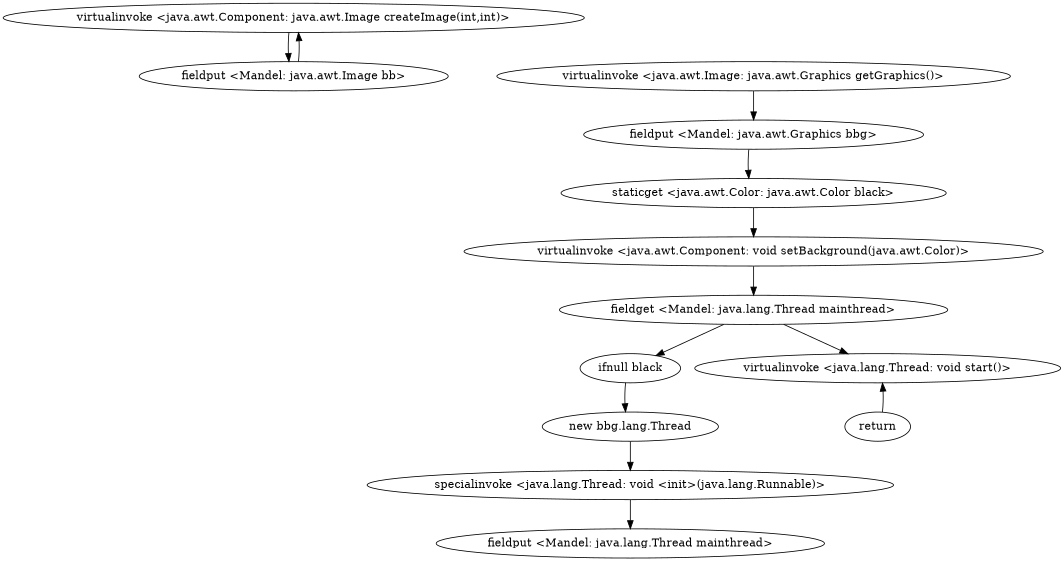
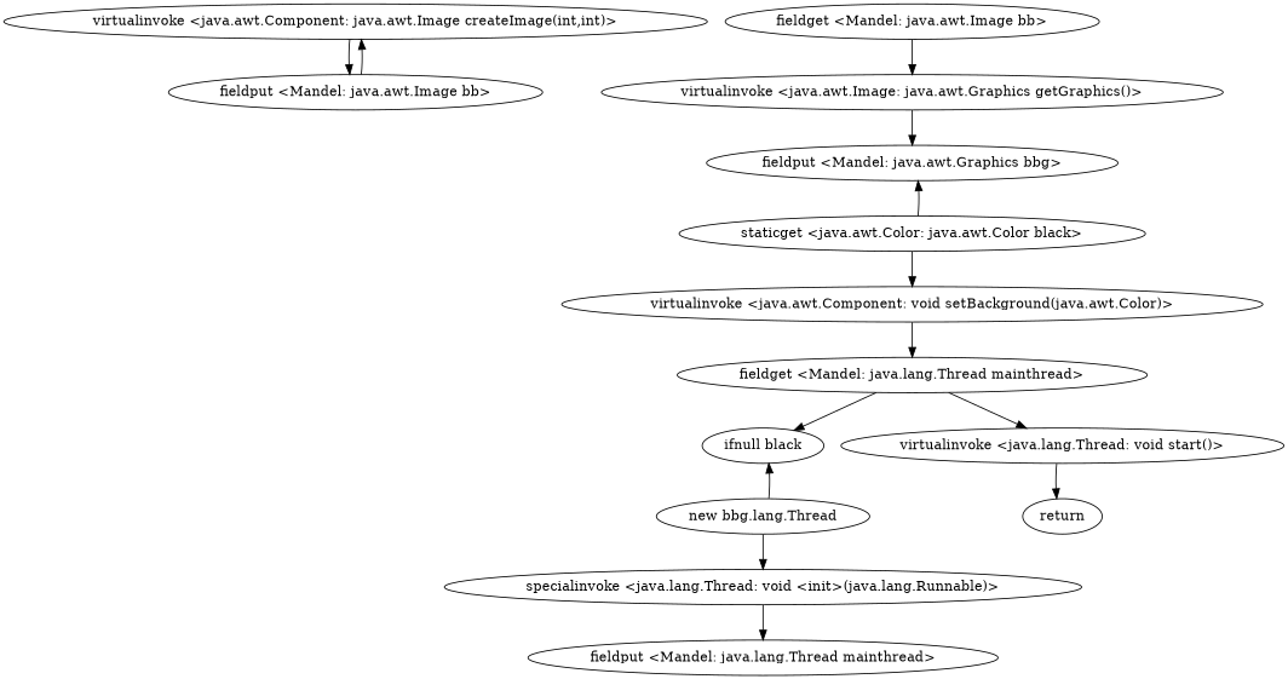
  digraph {
    "virtualinvoke <java.awt.Component: java.awt.Image createImage(int,int)>"
    "fieldput <Mandel: java.awt.Image bb>"
+   "fieldget <Mandel: java.awt.Image bb>"
    "virtualinvoke <java.awt.Image: java.awt.Graphics getGraphics()>"
    "fieldput <Mandel: java.awt.Graphics bbg>"
    "staticget <java.awt.Color: java.awt.Color black>"
    "virtualinvoke <java.awt.Component: void setBackground(java.awt.Color)>"
    "fieldget <Mandel: java.lang.Thread mainthread>"
    n9 [label="ifnull black"]
    "virtualinvoke <java.lang.Thread: void start()>"
    n11 [label="new bbg.lang.Thread"]
    return
    "specialinvoke <java.lang.Thread: void <init>(java.lang.Runnable)>"
    "fieldput <Mandel: java.lang.Thread mainthread>"
    "virtualinvoke <java.awt.Component: java.awt.Image createImage(int,int)>" -> "fieldput <Mandel: java.awt.Image bb>"
    "fieldput <Mandel: java.awt.Image bb>" -> "virtualinvoke <java.awt.Component: java.awt.Image createImage(int,int)>"
+   "fieldget <Mandel: java.awt.Image bb>" -> "virtualinvoke <java.awt.Image: java.awt.Graphics getGraphics()>"
    "virtualinvoke <java.awt.Image: java.awt.Graphics getGraphics()>" -> "fieldput <Mandel: java.awt.Graphics bbg>"
-   "fieldput <Mandel: java.awt.Graphics bbg>" -> "staticget <java.awt.Color: java.awt.Color black>"
+   "staticget <java.awt.Color: java.awt.Color black>" -> "fieldput <Mandel: java.awt.Graphics bbg>"
    "staticget <java.awt.Color: java.awt.Color black>" -> "virtualinvoke <java.awt.Component: void setBackground(java.awt.Color)>"
    "virtualinvoke <java.awt.Component: void setBackground(java.awt.Color)>" -> "fieldget <Mandel: java.lang.Thread mainthread>"
    "fieldget <Mandel: java.lang.Thread mainthread>" -> n9
    "fieldget <Mandel: java.lang.Thread mainthread>" -> "virtualinvoke <java.lang.Thread: void start()>"
-   n9 -> n11
-   return -> "virtualinvoke <java.lang.Thread: void start()>"
+   n11 -> n9
+   "virtualinvoke <java.lang.Thread: void start()>" -> return
    n11 -> "specialinvoke <java.lang.Thread: void <init>(java.lang.Runnable)>"
    "specialinvoke <java.lang.Thread: void <init>(java.lang.Runnable)>" -> "fieldput <Mandel: java.lang.Thread mainthread>"
  }
